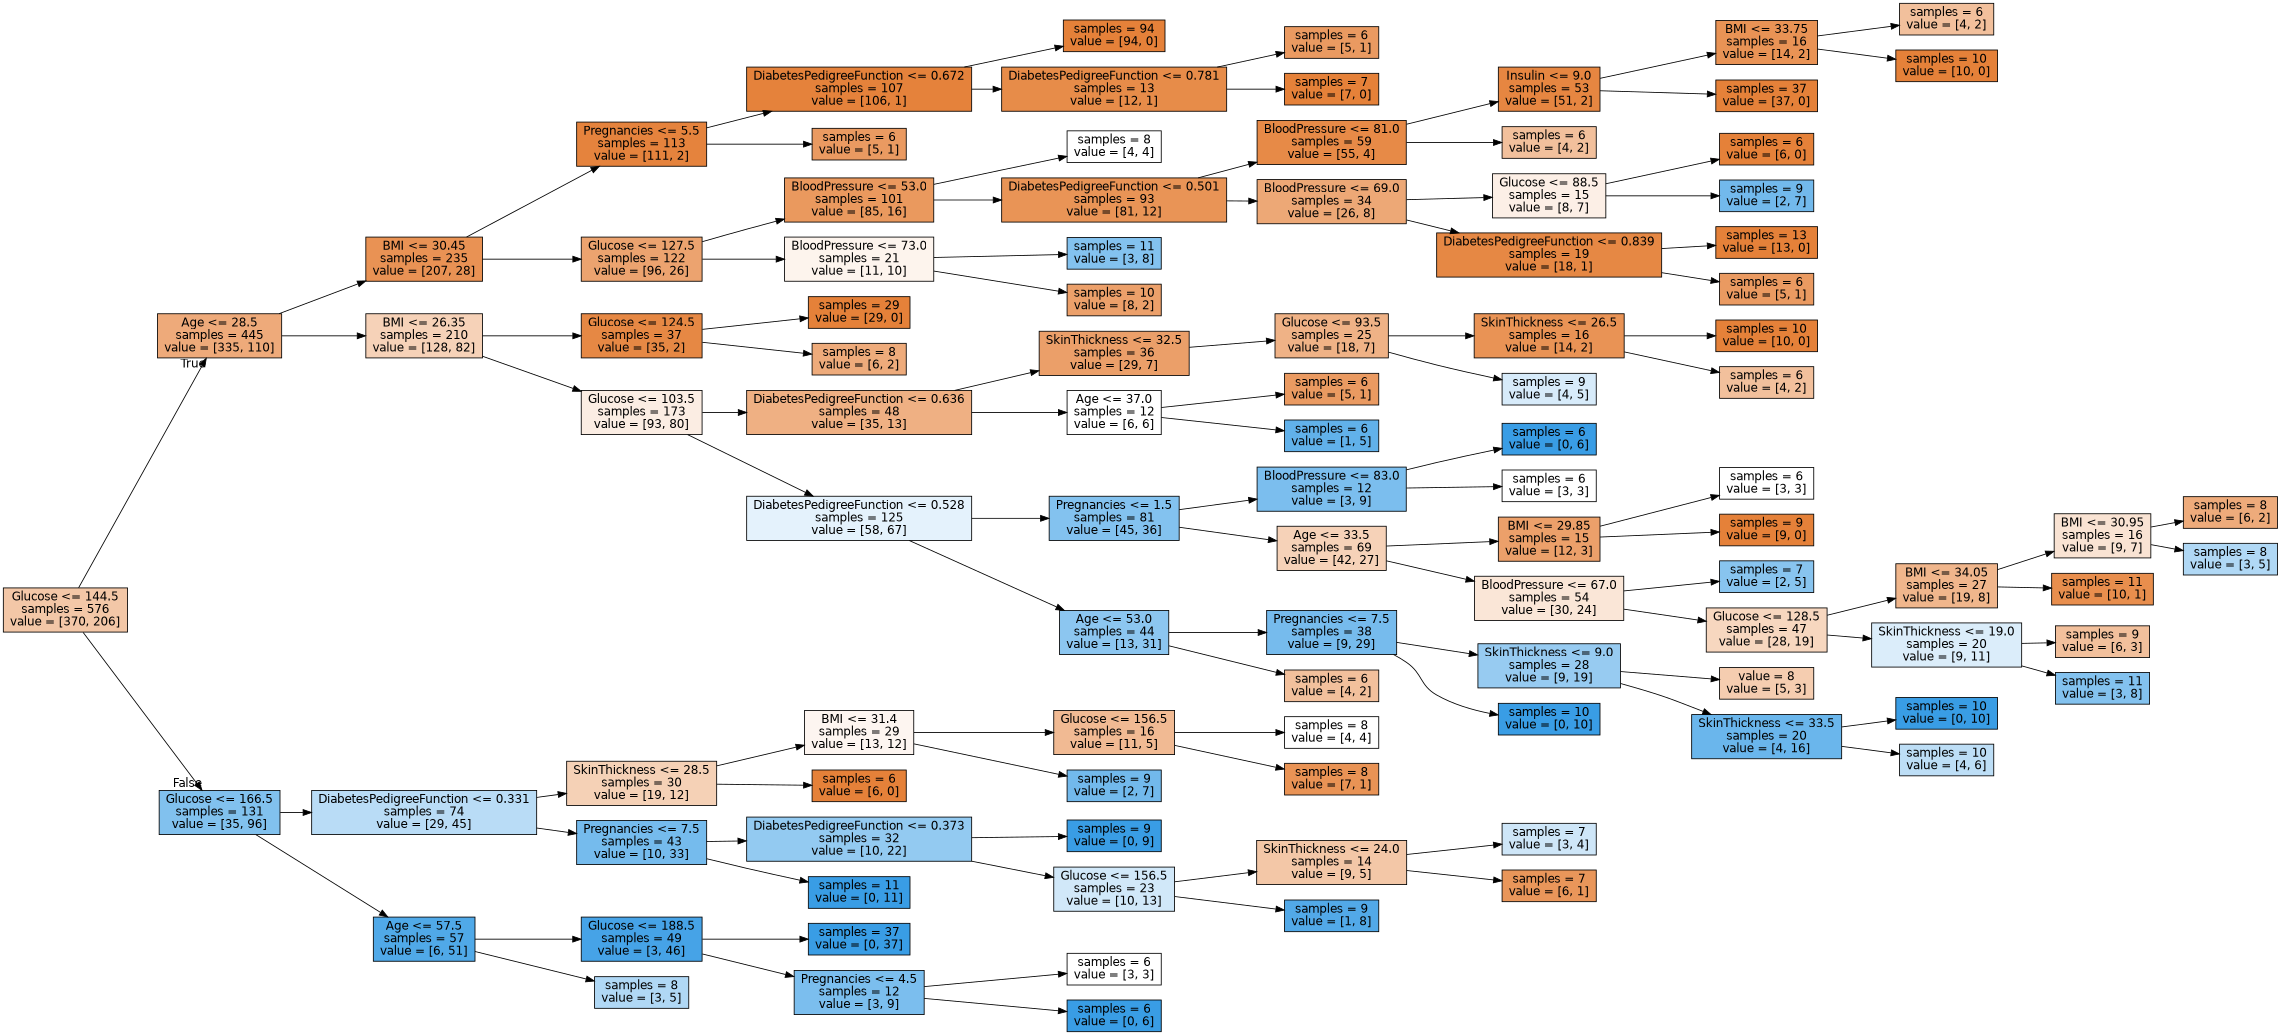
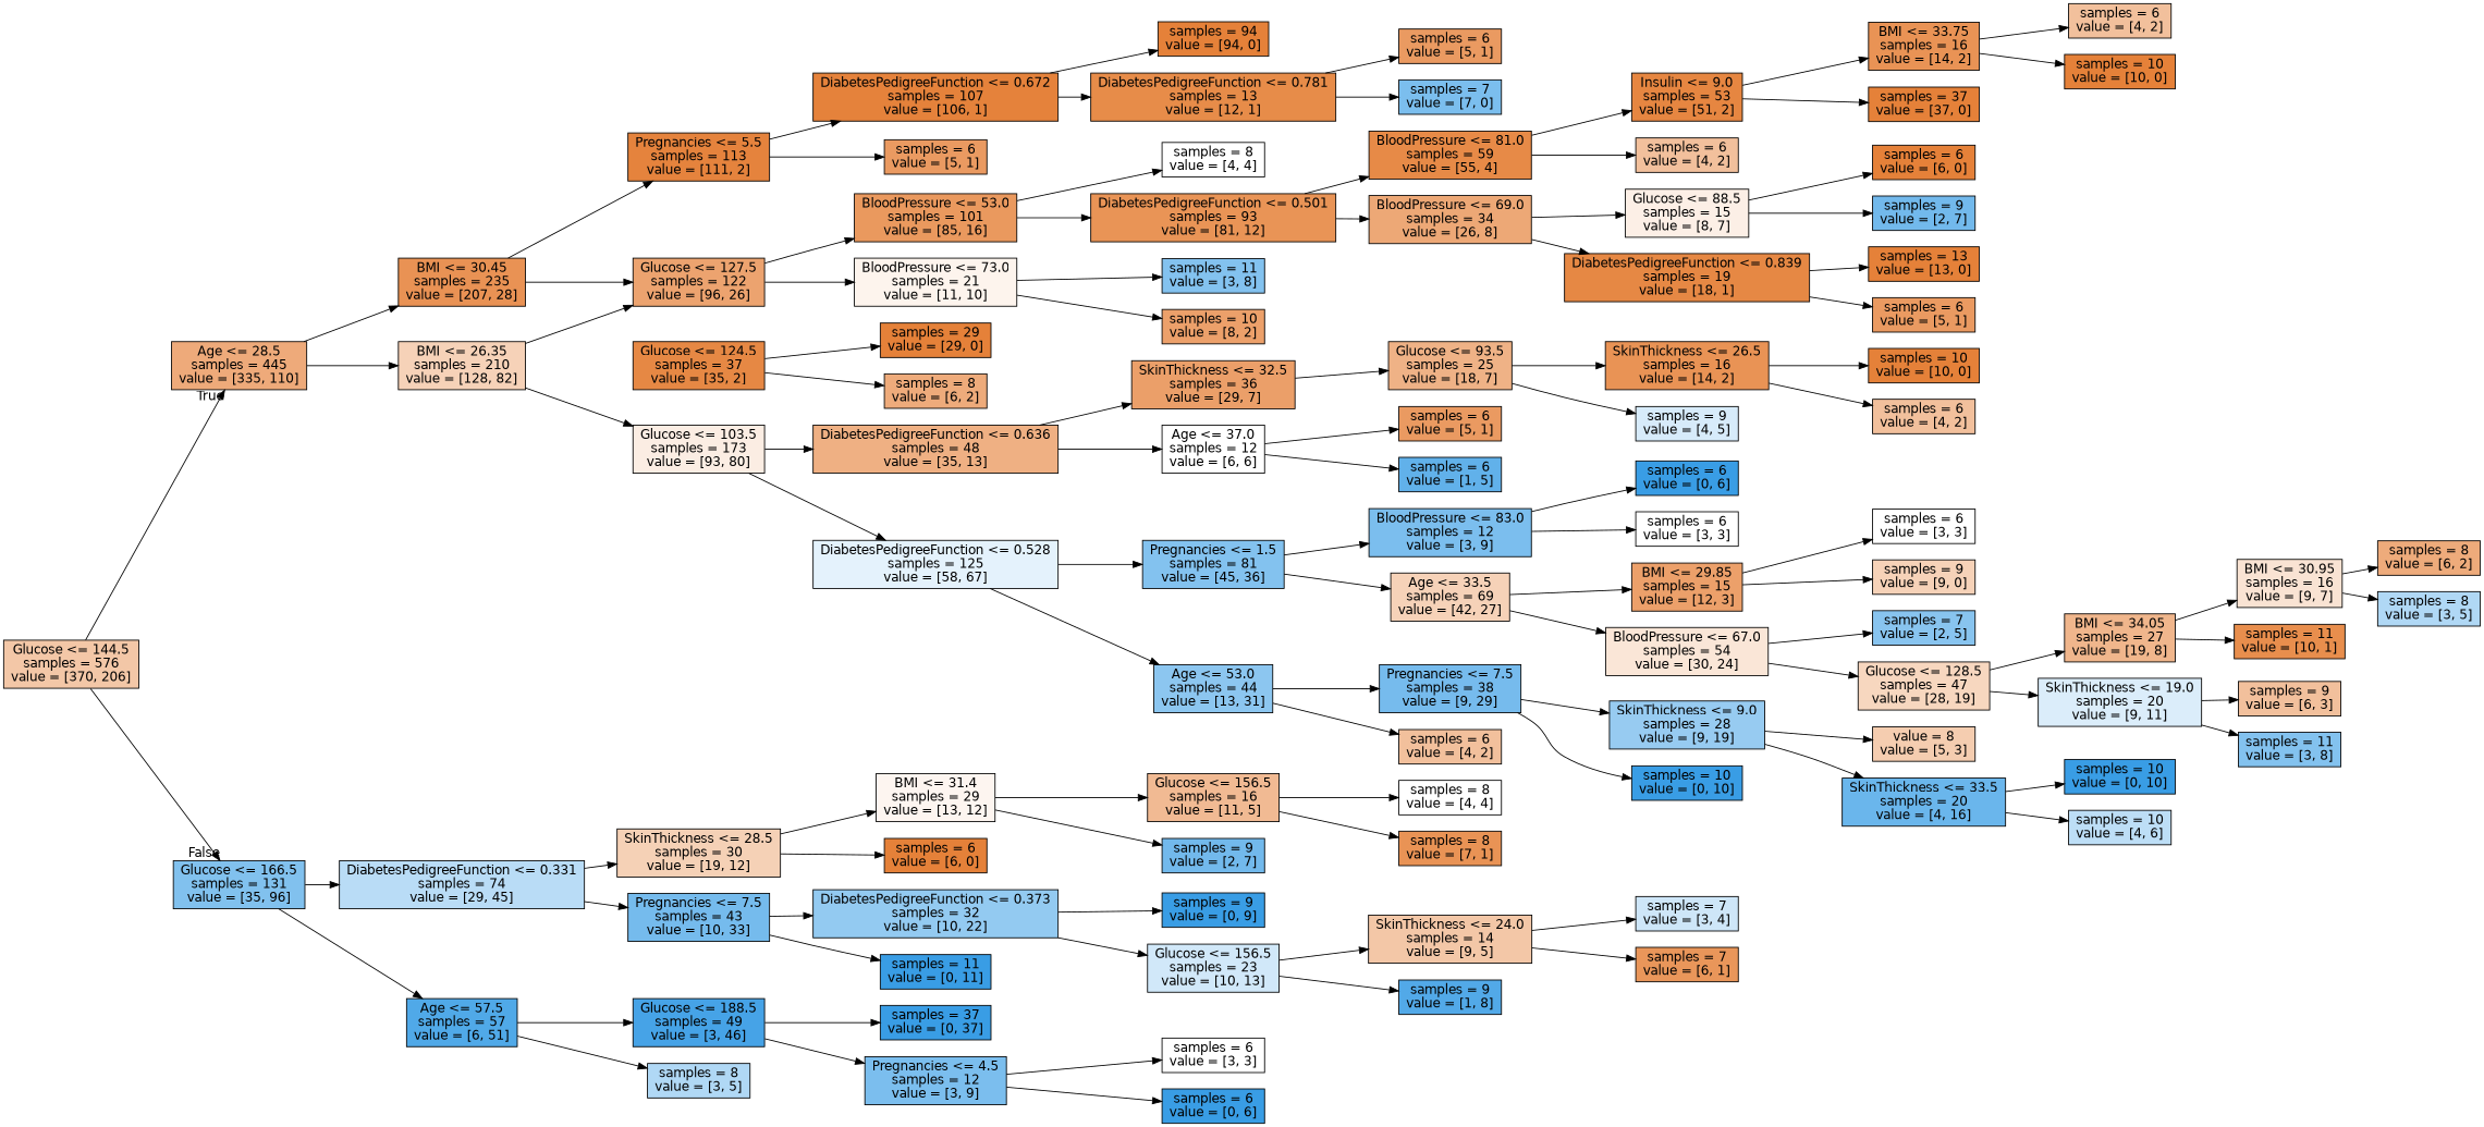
  digraph {
    fontname="DejaVu Sans"
    rankdir=LR
    node [color=black fillcolor="#e58139" fontname="DejaVu Sans" shape=box style=filled]
    edge [fontname="DejaVu Sans"]
    n1 [fillcolor="#f3c7a7" label="Glucose <= 144.5\nsamples = 576\nvalue = [370, 206]"]
    n2 [fillcolor="#eeaa7a" label="Age <= 28.5\nsamples = 445\nvalue = [335, 110]"]
    n3 [fillcolor="#81c1ee" label="Glucose <= 166.5\nsamples = 131\nvalue = [35, 96]"]
    n4 [fillcolor="#e99254" label="BMI <= 30.45\nsamples = 235\nvalue = [207, 28]"]
    n5 [fillcolor="#f6d2b8" label="BMI <= 26.35\nsamples = 210\nvalue = [128, 82]"]
    n6 [fillcolor="#b9dcf6" label="DiabetesPedigreeFunction <= 0.331\nsamples = 74\nvalue = [29, 45]"]
    n7 [fillcolor="#50a9e8" label="Age <= 57.5\nsamples = 57\nvalue = [6, 51]"]
    n8 [fillcolor="#e5833d" label="Pregnancies <= 5.5\nsamples = 113\nvalue = [111, 2]"]
    n9 [fillcolor="#eca36f" label="Glucose <= 127.5\nsamples = 122\nvalue = [96, 26]"]
    n10 [fillcolor="#e68844" label="Glucose <= 124.5\nsamples = 37\nvalue = [35, 2]"]
    n11 [fillcolor="#fbede3" label="Glucose <= 103.5\nsamples = 173\nvalue = [93, 80]"]
    n12 [fillcolor="#e5823b" label="DiabetesPedigreeFunction <= 0.672\nsamples = 107\nvalue = [106, 1]"]
    n13 [fillcolor="#ea9a61" label="samples = 6\nvalue = [5, 1]"]
    n14 [fillcolor="#ea995e" label="BloodPressure <= 53.0\nsamples = 101\nvalue = [85, 16]"]
    n15 [fillcolor="#fdf4ed" label="BloodPressure <= 73.0\nsamples = 21\nvalue = [11, 10]"]
    n16 [label="samples = 94\nvalue = [94, 0]"]
    n17 [fillcolor="#e78c49" label="DiabetesPedigreeFunction <= 0.781\nsamples = 13\nvalue = [12, 1]"]
    n18 [fillcolor="#ea9a61" label="samples = 6\nvalue = [5, 1]"]
-   n19 [label="samples = 7\nvalue = [7, 0]"]
+   n19 [fillcolor="#7bbeee" label="samples = 7\nvalue = [7, 0]"]
    n20 [fillcolor="#ffffff" label="samples = 8\nvalue = [4, 4]"]
    n21 [fillcolor="#e99456" label="DiabetesPedigreeFunction <= 0.501\nsamples = 93\nvalue = [81, 12]"]
    n22 [fillcolor="#83c2ef" label="samples = 11\nvalue = [3, 8]"]
    n23 [fillcolor="#eca06a" label="samples = 10\nvalue = [8, 2]"]
    n24 [fillcolor="#e78a47" label="BloodPressure <= 81.0\nsamples = 59\nvalue = [55, 4]"]
    n25 [fillcolor="#eda876" label="BloodPressure <= 69.0\nsamples = 34\nvalue = [26, 8]"]
    n26 [fillcolor="#e68641" label="Insulin <= 9.0\nsamples = 53\nvalue = [51, 2]"]
    n27 [fillcolor="#f2c09c" label="samples = 6\nvalue = [4, 2]"]
    n28 [fillcolor="#fcefe6" label="Glucose <= 88.5\nsamples = 15\nvalue = [8, 7]"]
    n29 [fillcolor="#e68844" label="DiabetesPedigreeFunction <= 0.839\nsamples = 19\nvalue = [18, 1]"]
    n30 [fillcolor="#e99355" label="BMI <= 33.75\nsamples = 16\nvalue = [14, 2]"]
    n31 [label="samples = 37\nvalue = [37, 0]"]
    n32 [fillcolor="#f2c09c" label="samples = 6\nvalue = [4, 2]"]
    n33 [label="samples = 10\nvalue = [10, 0]"]
    n34 [label="samples = 6\nvalue = [6, 0]"]
    n35 [fillcolor="#72b9ec" label="samples = 9\nvalue = [2, 7]"]
    n36 [label="samples = 13\nvalue = [13, 0]"]
    n37 [fillcolor="#ea9a61" label="samples = 6\nvalue = [5, 1]"]
    n38 [label="samples = 29\nvalue = [29, 0]"]
    n39 [fillcolor="#eeab7b" label="samples = 8\nvalue = [6, 2]"]
    n40 [fillcolor="#efb083" label="DiabetesPedigreeFunction <= 0.636\nsamples = 48\nvalue = [35, 13]"]
    n41 [fillcolor="#e4f2fc" label="DiabetesPedigreeFunction <= 0.528\nsamples = 125\nvalue = [58, 67]"]
    n42 [fillcolor="#eb9f69" label="SkinThickness <= 32.5\nsamples = 36\nvalue = [29, 7]"]
    n43 [fillcolor="#ffffff" label="Age <= 37.0\nsamples = 12\nvalue = [6, 6]"]
    n44 [fillcolor="#83c2ef" label="Pregnancies <= 1.5\nsamples = 81\nvalue = [45, 36]"]
    n45 [fillcolor="#8cc6f0" label="Age <= 53.0\nsamples = 44\nvalue = [13, 31]"]
    n46 [fillcolor="#efb286" label="Glucose <= 93.5\nsamples = 25\nvalue = [18, 7]"]
    n47 [fillcolor="#ea9a61" label="samples = 6\nvalue = [5, 1]"]
    n48 [fillcolor="#61b1ea" label="samples = 6\nvalue = [1, 5]"]
    n49 [fillcolor="#e99355" label="SkinThickness <= 26.5\nsamples = 16\nvalue = [14, 2]"]
    n50 [fillcolor="#d7ebfa" label="samples = 9\nvalue = [4, 5]"]
    n51 [label="samples = 10\nvalue = [10, 0]"]
    n52 [fillcolor="#f2c09c" label="samples = 6\nvalue = [4, 2]"]
    n53 [fillcolor="#7bbeee" label="BloodPressure <= 83.0\nsamples = 12\nvalue = [3, 9]"]
    n54 [fillcolor="#f6d2b8" label="Age <= 33.5\nsamples = 69\nvalue = [42, 27]"]
    n55 [fillcolor="#76bbed" label="Pregnancies <= 7.5\nsamples = 38\nvalue = [9, 29]"]
    n56 [fillcolor="#f2c09c" label="samples = 6\nvalue = [4, 2]"]
    n57 [fillcolor="#399de5" label="samples = 6\nvalue = [0, 6]"]
    n58 [fillcolor="#ffffff" label="samples = 6\nvalue = [3, 3]"]
    n59 [fillcolor="#eca06a" label="BMI <= 29.85\nsamples = 15\nvalue = [12, 3]"]
    n60 [fillcolor="#fae6d7" label="BloodPressure <= 67.0\nsamples = 54\nvalue = [30, 24]"]
    n61 [fillcolor="#ffffff" label="samples = 6\nvalue = [3, 3]"]
-   n62 [label="samples = 9\nvalue = [9, 0]"]
+   n62 [fillcolor="#f6d2b8" label="samples = 9\nvalue = [9, 0]"]
    n63 [fillcolor="#88c4ef" label="samples = 7\nvalue = [2, 5]"]
    n64 [fillcolor="#f7d7bf" label="Glucose <= 128.5\nsamples = 47\nvalue = [28, 19]"]
    n65 [fillcolor="#f0b68c" label="BMI <= 34.05\nsamples = 27\nvalue = [19, 8]"]
    n66 [fillcolor="#dbedfa" label="SkinThickness <= 19.0\nsamples = 20\nvalue = [9, 11]"]
    n67 [fillcolor="#f9e3d3" label="BMI <= 30.95\nsamples = 16\nvalue = [9, 7]"]
    n68 [fillcolor="#e88e4d" label="samples = 11\nvalue = [10, 1]"]
    n69 [fillcolor="#f2c09c" label="samples = 9\nvalue = [6, 3]"]
    n70 [fillcolor="#83c2ef" label="samples = 11\nvalue = [3, 8]"]
    n71 [fillcolor="#eeab7b" label="samples = 8\nvalue = [6, 2]"]
    n72 [fillcolor="#b0d8f5" label="samples = 8\nvalue = [3, 5]"]
    n73 [fillcolor="#97cbf1" label="SkinThickness <= 9.0\nsamples = 28\nvalue = [9, 19]"]
    n74 [fillcolor="#399de5" label="samples = 10\nvalue = [0, 10]"]
    n75 [fillcolor="#f5cdb0" label="value = 8\nvalue = [5, 3]"]
    n76 [fillcolor="#6ab6ec" label="SkinThickness <= 33.5\nsamples = 20\nvalue = [4, 16]"]
    n77 [fillcolor="#399de5" label="samples = 10\nvalue = [0, 10]"]
    n78 [fillcolor="#bddef6" label="samples = 10\nvalue = [4, 6]"]
    n79 [fillcolor="#f5d1b6" label="SkinThickness <= 28.5\nsamples = 30\nvalue = [19, 12]"]
    n80 [fillcolor="#75bbed" label="Pregnancies <= 7.5\nsamples = 43\nvalue = [10, 33]"]
    n81 [fillcolor="#46a3e7" label="Glucose <= 188.5\nsamples = 49\nvalue = [3, 46]"]
    n82 [fillcolor="#b0d8f5" label="samples = 8\nvalue = [3, 5]"]
    n83 [fillcolor="#fdf5f0" label="BMI <= 31.4\nsamples = 29\nvalue = [13, 12]"]
    n84 [label="samples = 6\nvalue = [6, 0]"]
    n85 [fillcolor="#93caf1" label="DiabetesPedigreeFunction <= 0.373\nsamples = 32\nvalue = [10, 22]"]
    n86 [fillcolor="#399de5" label="samples = 11\nvalue = [0, 11]"]
    n87 [fillcolor="#f1ba93" label="Glucose <= 156.5\nsamples = 16\nvalue = [11, 5]"]
    n88 [fillcolor="#72b9ec" label="samples = 9\nvalue = [2, 7]"]
    n89 [fillcolor="#ffffff" label="samples = 8\nvalue = [4, 4]"]
    n90 [fillcolor="#e99355" label="samples = 8\nvalue = [7, 1]"]
    n91 [fillcolor="#399de5" label="samples = 9\nvalue = [0, 9]"]
    n92 [fillcolor="#d1e8f9" label="Glucose <= 156.5\nsamples = 23\nvalue = [10, 13]"]
    n93 [fillcolor="#f3c7a7" label="SkinThickness <= 24.0\nsamples = 14\nvalue = [9, 5]"]
    n94 [fillcolor="#52a9e8" label="samples = 9\nvalue = [1, 8]"]
    n95 [fillcolor="#cee6f8" label="samples = 7\nvalue = [3, 4]"]
    n96 [fillcolor="#e9965a" label="samples = 7\nvalue = [6, 1]"]
    n97 [fillcolor="#399de5" label="samples = 37\nvalue = [0, 37]"]
    n98 [fillcolor="#7bbeee" label="Pregnancies <= 4.5\nsamples = 12\nvalue = [3, 9]"]
    n99 [fillcolor="#ffffff" label="samples = 6\nvalue = [3, 3]"]
    n100 [fillcolor="#399de5" label="samples = 6\nvalue = [0, 6]"]
    n1 -> n2 [headlabel=True labelangle=45 labeldistance=2.5]
    n1 -> n3 [headlabel=False labelangle=-45 labeldistance=2.5]
    n2 -> n4
    n2 -> n5
    n3 -> n6
    n3 -> n7
    n4 -> n8
    n4 -> n9
-   n5 -> n10
+   n5 -> n9
    n5 -> n11
    n6 -> n79
    n6 -> n80
    n7 -> n81
    n7 -> n82
    n8 -> n12
    n8 -> n13
    n9 -> n14
    n9 -> n15
    n10 -> n38
    n10 -> n39
    n11 -> n40
    n11 -> n41
    n12 -> n16
    n12 -> n17
    n14 -> n20
    n14 -> n21
    n15 -> n22
    n15 -> n23
    n17 -> n18
    n17 -> n19
    n21 -> n24
    n21 -> n25
    n24 -> n26
    n24 -> n27
    n25 -> n28
    n25 -> n29
    n26 -> n30
    n26 -> n31
    n28 -> n34
    n28 -> n35
    n29 -> n36
    n29 -> n37
    n30 -> n32
    n30 -> n33
    n40 -> n42
    n40 -> n43
    n41 -> n44
    n41 -> n45
    n42 -> n46
    n43 -> n47
    n43 -> n48
    n44 -> n53
    n44 -> n54
    n45 -> n55
    n45 -> n56
    n46 -> n49
    n46 -> n50
    n49 -> n51
    n49 -> n52
    n53 -> n57
    n53 -> n58
    n54 -> n59
    n54 -> n60
    n55 -> n73
    n55 -> n74
    n59 -> n61
    n59 -> n62
    n60 -> n63
    n60 -> n64
    n64 -> n65
    n64 -> n66
    n65 -> n67
    n65 -> n68
    n66 -> n69
    n66 -> n70
    n67 -> n71
    n67 -> n72
    n73 -> n75
    n73 -> n76
    n76 -> n77
    n76 -> n78
    n79 -> n83
    n79 -> n84
    n80 -> n85
    n80 -> n86
    n81 -> n97
    n81 -> n98
    n83 -> n87
    n83 -> n88
    n85 -> n91
    n85 -> n92
    n87 -> n89
    n87 -> n90
    n92 -> n93
    n92 -> n94
    n93 -> n95
    n93 -> n96
    n98 -> n99
    n98 -> n100
  }
